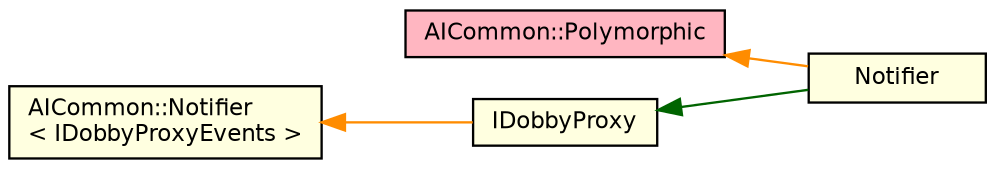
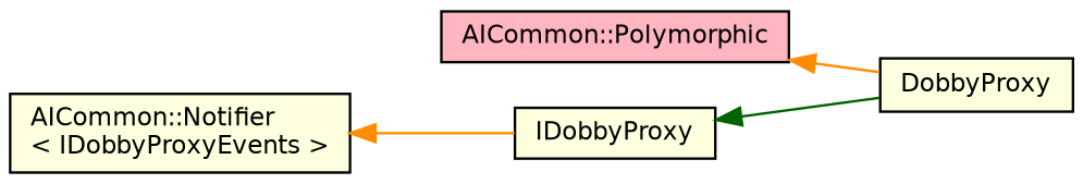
  digraph {
    rankdir=LR
    node [color=black fillcolor=lightyellow fontname=Helvetica fontsize=10 shape=record style=filled]
    edge [color=darkorange dir=back fontname=Helvetica fontsize=10 labelfontname=Helvetica labelfontsize=10 style=solid]
    n1 [fontcolor=black height=0.2 label=IDobbyProxy width=0.4]
-   n2 [height=0.2 label=Notifier width=0.4]
+   n2 [height=0.2 label=DobbyProxy width=0.4]
    n3 [height=0.2 label="AICommon::Notifier\l\< IDobbyProxyEvents \>" width=0.4]
    n4 [fillcolor=lightpink height=0.2 label="AICommon::Polymorphic" width=0.4]
    n1 -> n2 [color=darkgreen]
    n3 -> n1
    n4 -> n2
  }
